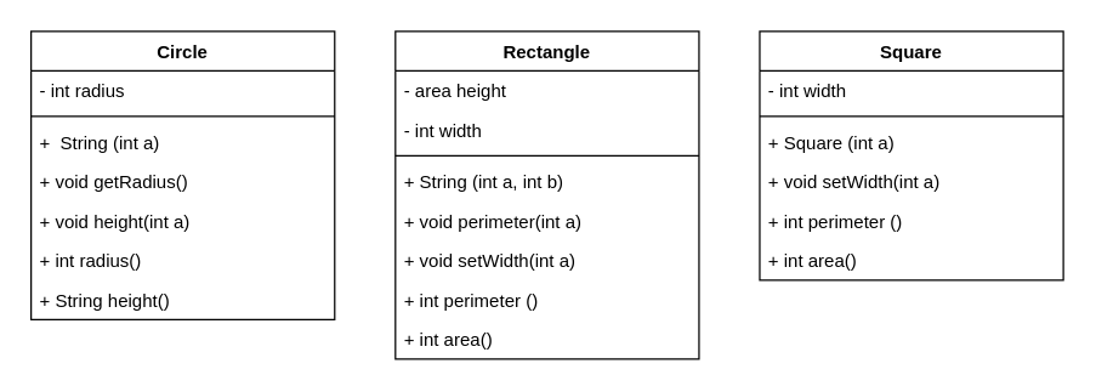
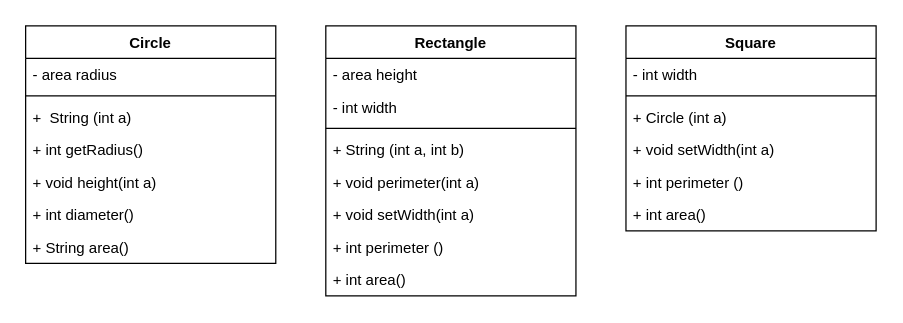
  <mxCell id="0" />
  <mxCell id="1" parent="0" />
  <mxCell id="2" value="Circle" style="swimlane;fontStyle=1;align=center;verticalAlign=top;childLayout=stackLayout;horizontal=1;startSize=26;horizontalStack=0;resizeParent=1;resizeParentMax=0;resizeLast=0;collapsible=1;marginBottom=0;" vertex="1" parent="1"><mxGeometry x="20" y="20" width="200" height="190" as="geometry" /></mxCell>
- <mxCell id="3" value="- int radius" style="text;strokeColor=none;fillColor=none;align=left;verticalAlign=top;spacingLeft=4;spacingRight=4;overflow=hidden;rotatable=0;points=[[0,0.5],[1,0.5]];portConstraint=eastwest;" vertex="1" parent="2"><mxGeometry y="26" width="200" height="26" as="geometry" /></mxCell>
+ <mxCell id="3" value="- area radius" style="text;strokeColor=none;fillColor=none;align=left;verticalAlign=top;spacingLeft=4;spacingRight=4;overflow=hidden;rotatable=0;points=[[0,0.5],[1,0.5]];portConstraint=eastwest;" vertex="1" parent="2"><mxGeometry y="26" width="200" height="26" as="geometry" /></mxCell>
  <mxCell id="4" value="" style="line;strokeWidth=1;fillColor=none;align=left;verticalAlign=middle;spacingTop=-1;spacingLeft=3;spacingRight=3;rotatable=0;labelPosition=right;points=[];portConstraint=eastwest;" vertex="1" parent="2"><mxGeometry y="52" width="200" height="8" as="geometry" /></mxCell>
  <mxCell id="5" value="+  String (int a)" style="text;strokeColor=none;fillColor=none;align=left;verticalAlign=top;spacingLeft=4;spacingRight=4;overflow=hidden;rotatable=0;points=[[0,0.5],[1,0.5]];portConstraint=eastwest;" vertex="1" parent="2"><mxGeometry y="60" width="200" height="26" as="geometry" /></mxCell>
- <mxCell id="6" value="+ void getRadius()&#10;" style="text;strokeColor=none;fillColor=none;align=left;verticalAlign=top;spacingLeft=4;spacingRight=4;overflow=hidden;rotatable=0;points=[[0,0.5],[1,0.5]];portConstraint=eastwest;" vertex="1" parent="2"><mxGeometry y="86" width="200" height="26" as="geometry" /></mxCell>
+ <mxCell id="6" value="+ int getRadius()&#10;" style="text;strokeColor=none;fillColor=none;align=left;verticalAlign=top;spacingLeft=4;spacingRight=4;overflow=hidden;rotatable=0;points=[[0,0.5],[1,0.5]];portConstraint=eastwest;" vertex="1" parent="2"><mxGeometry y="86" width="200" height="26" as="geometry" /></mxCell>
  <mxCell id="7" value="+ void height(int a)" style="text;strokeColor=none;fillColor=none;align=left;verticalAlign=top;spacingLeft=4;spacingRight=4;overflow=hidden;rotatable=0;points=[[0,0.5],[1,0.5]];portConstraint=eastwest;" vertex="1" parent="2"><mxGeometry y="112" width="200" height="26" as="geometry" /></mxCell>
- <mxCell id="8" value="+ int radius()&#10;" style="text;strokeColor=none;fillColor=none;align=left;verticalAlign=top;spacingLeft=4;spacingRight=4;overflow=hidden;rotatable=0;points=[[0,0.5],[1,0.5]];portConstraint=eastwest;" vertex="1" parent="2"><mxGeometry y="138" width="200" height="26" as="geometry" /></mxCell>
- <mxCell id="9" value="+ String height() " style="text;strokeColor=none;fillColor=none;align=left;verticalAlign=top;spacingLeft=4;spacingRight=4;overflow=hidden;rotatable=0;points=[[0,0.5],[1,0.5]];portConstraint=eastwest;" vertex="1" parent="2"><mxGeometry y="164" width="200" height="26" as="geometry" /></mxCell>
+ <mxCell id="8" value="+ int diameter()&#10;" style="text;strokeColor=none;fillColor=none;align=left;verticalAlign=top;spacingLeft=4;spacingRight=4;overflow=hidden;rotatable=0;points=[[0,0.5],[1,0.5]];portConstraint=eastwest;" vertex="1" parent="2"><mxGeometry y="138" width="200" height="26" as="geometry" /></mxCell>
+ <mxCell id="9" value="+ String area() " style="text;strokeColor=none;fillColor=none;align=left;verticalAlign=top;spacingLeft=4;spacingRight=4;overflow=hidden;rotatable=0;points=[[0,0.5],[1,0.5]];portConstraint=eastwest;" vertex="1" parent="2"><mxGeometry y="164" width="200" height="26" as="geometry" /></mxCell>
  <mxCell id="10" value="Rectangle" style="swimlane;fontStyle=1;align=center;verticalAlign=top;childLayout=stackLayout;horizontal=1;startSize=26;horizontalStack=0;resizeParent=1;resizeParentMax=0;resizeLast=0;collapsible=1;marginBottom=0;" vertex="1" parent="1"><mxGeometry x="260" y="20" width="200" height="216" as="geometry" /></mxCell>
  <mxCell id="11" value="- area height" style="text;strokeColor=none;fillColor=none;align=left;verticalAlign=top;spacingLeft=4;spacingRight=4;overflow=hidden;rotatable=0;points=[[0,0.5],[1,0.5]];portConstraint=eastwest;" vertex="1" parent="10"><mxGeometry y="26" width="200" height="26" as="geometry" /></mxCell>
  <mxCell id="12" value="- int width" style="text;strokeColor=none;fillColor=none;align=left;verticalAlign=top;spacingLeft=4;spacingRight=4;overflow=hidden;rotatable=0;points=[[0,0.5],[1,0.5]];portConstraint=eastwest;" vertex="1" parent="10"><mxGeometry y="52" width="200" height="26" as="geometry" /></mxCell>
  <mxCell id="13" value="" style="line;strokeWidth=1;fillColor=none;align=left;verticalAlign=middle;spacingTop=-1;spacingLeft=3;spacingRight=3;rotatable=0;labelPosition=right;points=[];portConstraint=eastwest;" vertex="1" parent="10"><mxGeometry y="78" width="200" height="8" as="geometry" /></mxCell>
  <mxCell id="14" value="+ String (int a, int b)" style="text;strokeColor=none;fillColor=none;align=left;verticalAlign=top;spacingLeft=4;spacingRight=4;overflow=hidden;rotatable=0;points=[[0,0.5],[1,0.5]];portConstraint=eastwest;" vertex="1" parent="10"><mxGeometry y="86" width="200" height="26" as="geometry" /></mxCell>
  <mxCell id="15" value="+ void perimeter(int a)" style="text;strokeColor=none;fillColor=none;align=left;verticalAlign=top;spacingLeft=4;spacingRight=4;overflow=hidden;rotatable=0;points=[[0,0.5],[1,0.5]];portConstraint=eastwest;" vertex="1" parent="10"><mxGeometry y="112" width="200" height="26" as="geometry" /></mxCell>
  <mxCell id="16" value="+ void setWidth(int a)" style="text;strokeColor=none;fillColor=none;align=left;verticalAlign=top;spacingLeft=4;spacingRight=4;overflow=hidden;rotatable=0;points=[[0,0.5],[1,0.5]];portConstraint=eastwest;" vertex="1" parent="10"><mxGeometry y="138" width="200" height="26" as="geometry" /></mxCell>
  <mxCell id="17" value="+ int perimeter () " style="text;strokeColor=none;fillColor=none;align=left;verticalAlign=top;spacingLeft=4;spacingRight=4;overflow=hidden;rotatable=0;points=[[0,0.5],[1,0.5]];portConstraint=eastwest;" vertex="1" parent="10"><mxGeometry y="164" width="200" height="26" as="geometry" /></mxCell>
  <mxCell id="18" value="+ int area()" style="text;strokeColor=none;fillColor=none;align=left;verticalAlign=top;spacingLeft=4;spacingRight=4;overflow=hidden;rotatable=0;points=[[0,0.5],[1,0.5]];portConstraint=eastwest;" vertex="1" parent="10"><mxGeometry y="190" width="200" height="26" as="geometry" /></mxCell>
  <mxCell id="19" value="Square" style="swimlane;fontStyle=1;align=center;verticalAlign=top;childLayout=stackLayout;horizontal=1;startSize=26;horizontalStack=0;resizeParent=1;resizeParentMax=0;resizeLast=0;collapsible=1;marginBottom=0;" vertex="1" parent="1"><mxGeometry x="500" y="20" width="200" height="164" as="geometry" /></mxCell>
  <mxCell id="20" value="- int width" style="text;strokeColor=none;fillColor=none;align=left;verticalAlign=top;spacingLeft=4;spacingRight=4;overflow=hidden;rotatable=0;points=[[0,0.5],[1,0.5]];portConstraint=eastwest;" vertex="1" parent="19"><mxGeometry y="26" width="200" height="26" as="geometry" /></mxCell>
  <mxCell id="21" value="" style="line;strokeWidth=1;fillColor=none;align=left;verticalAlign=middle;spacingTop=-1;spacingLeft=3;spacingRight=3;rotatable=0;labelPosition=right;points=[];portConstraint=eastwest;" vertex="1" parent="19"><mxGeometry y="52" width="200" height="8" as="geometry" /></mxCell>
- <mxCell id="22" value="+ Square (int a)" style="text;strokeColor=none;fillColor=none;align=left;verticalAlign=top;spacingLeft=4;spacingRight=4;overflow=hidden;rotatable=0;points=[[0,0.5],[1,0.5]];portConstraint=eastwest;" vertex="1" parent="19"><mxGeometry y="60" width="200" height="26" as="geometry" /></mxCell>
+ <mxCell id="22" value="+ Circle (int a)" style="text;strokeColor=none;fillColor=none;align=left;verticalAlign=top;spacingLeft=4;spacingRight=4;overflow=hidden;rotatable=0;points=[[0,0.5],[1,0.5]];portConstraint=eastwest;" vertex="1" parent="19"><mxGeometry y="60" width="200" height="26" as="geometry" /></mxCell>
  <mxCell id="23" value="+ void setWidth(int a)" style="text;strokeColor=none;fillColor=none;align=left;verticalAlign=top;spacingLeft=4;spacingRight=4;overflow=hidden;rotatable=0;points=[[0,0.5],[1,0.5]];portConstraint=eastwest;" vertex="1" parent="19"><mxGeometry y="86" width="200" height="26" as="geometry" /></mxCell>
  <mxCell id="24" value="+ int perimeter () " style="text;strokeColor=none;fillColor=none;align=left;verticalAlign=top;spacingLeft=4;spacingRight=4;overflow=hidden;rotatable=0;points=[[0,0.5],[1,0.5]];portConstraint=eastwest;" vertex="1" parent="19"><mxGeometry y="112" width="200" height="26" as="geometry" /></mxCell>
  <mxCell id="25" value="+ int area()" style="text;strokeColor=none;fillColor=none;align=left;verticalAlign=top;spacingLeft=4;spacingRight=4;overflow=hidden;rotatable=0;points=[[0,0.5],[1,0.5]];portConstraint=eastwest;" vertex="1" parent="19"><mxGeometry y="138" width="200" height="26" as="geometry" /></mxCell>
